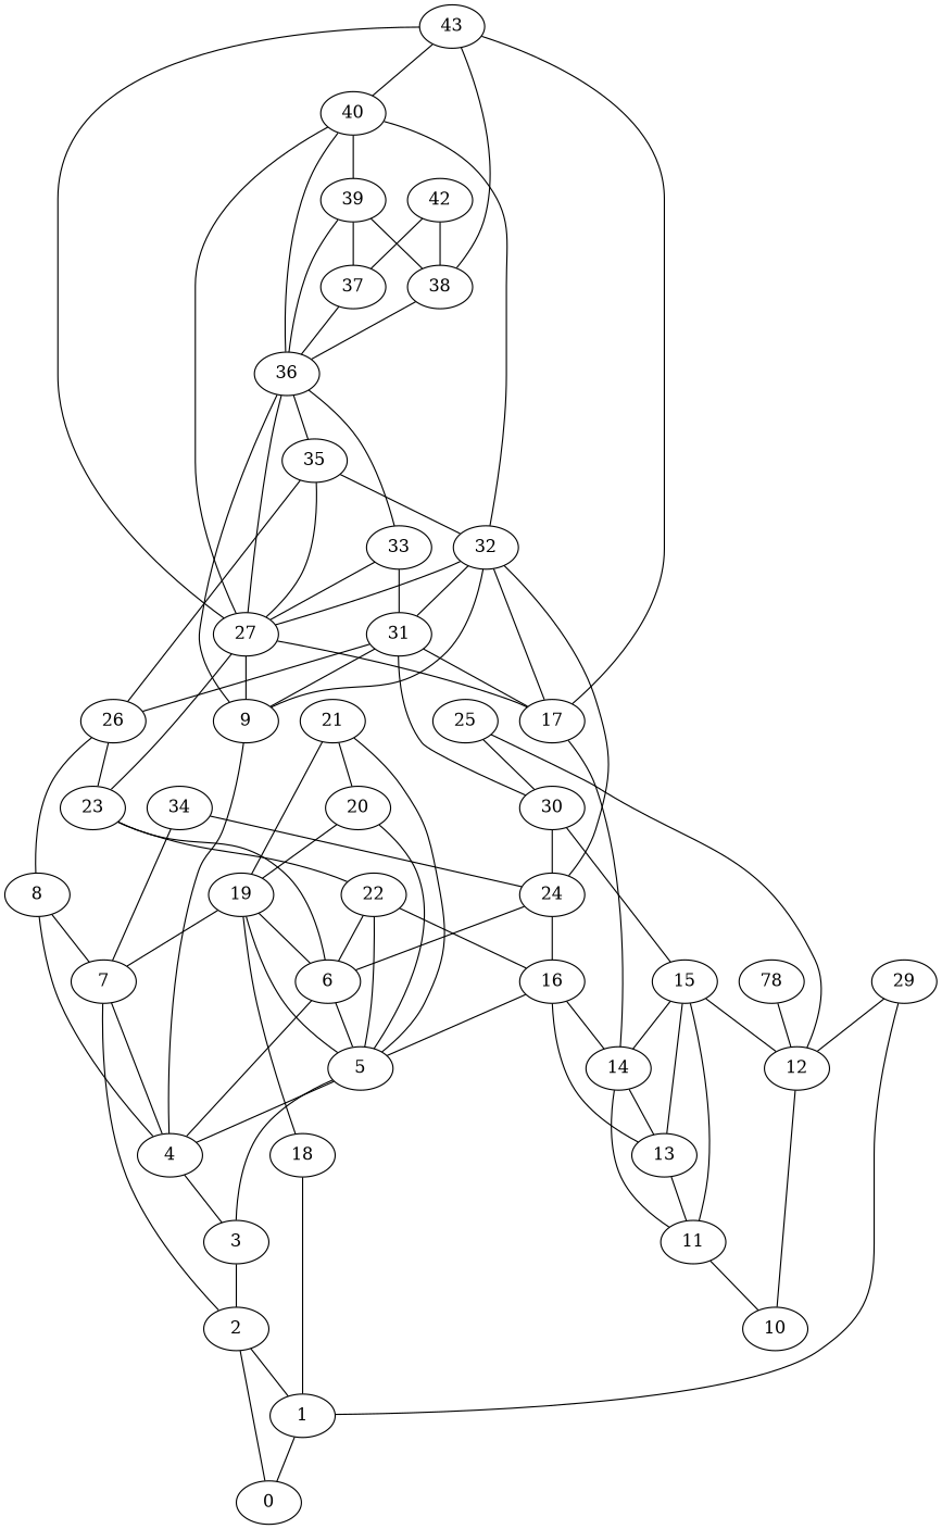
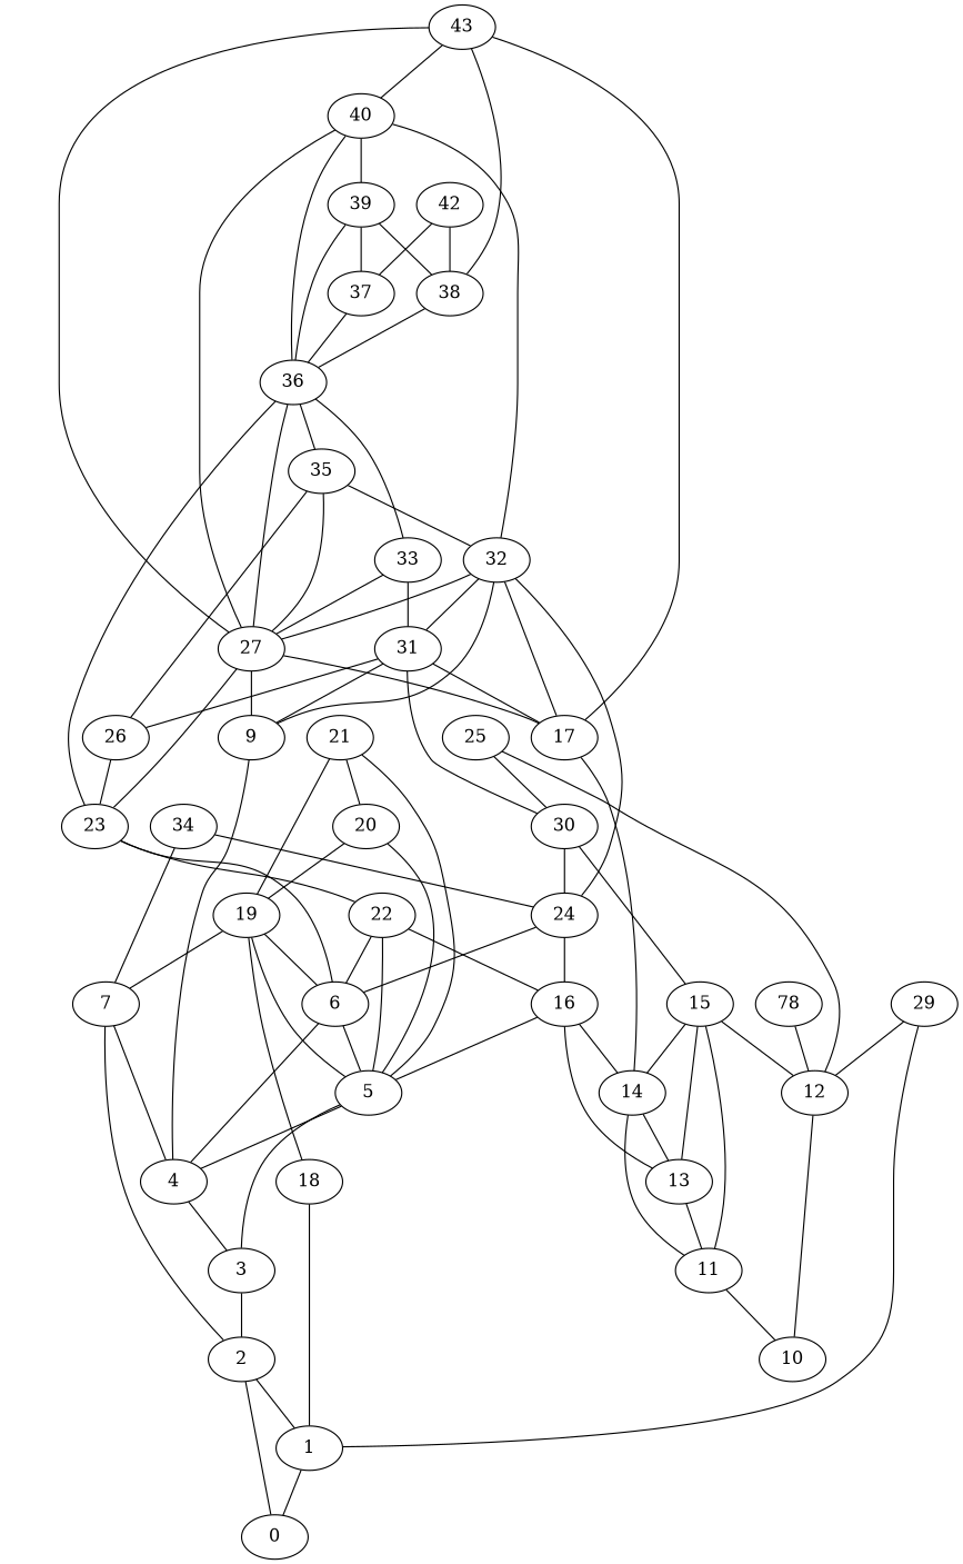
  graph {
    1
    0
    2
    3
    4
    5
    6
    7
-   8
    9
    11
    10
    12
    13
    14
    15
    16
    17
    18
    19
    20
    21
    22
    23
    24
    25
    30
    26
    27
    n30 [label=78]
    29
    31
    32
    33
    34
    35
    36
    37
    38
    39
    40
    42
    43
    1 -- 0
    2 -- 1
    2 -- 0
    3 -- 2
    4 -- 3
    5 -- 3
    5 -- 4
    6 -- 4
    6 -- 5
    7 -- 2
    7 -- 4
-   8 -- 4
-   8 -- 7
    9 -- 4
    11 -- 10
    12 -- 10
    13 -- 11
    14 -- 11
    14 -- 13
    15 -- 11
    15 -- 12
    15 -- 13
    15 -- 14
    16 -- 5
    16 -- 13
    16 -- 14
    17 -- 14
    18 -- 1
    19 -- 5
    19 -- 6
    19 -- 7
    19 -- 18
    20 -- 5
    20 -- 19
    21 -- 5
    21 -- 19
    21 -- 20
    22 -- 5
    22 -- 6
    22 -- 16
    23 -- 6
    23 -- 22
    24 -- 6
    24 -- 16
    25 -- 12
    25 -- 30
    30 -- 15
    30 -- 24
-   26 -- 8
    26 -- 23
    27 -- 9
    27 -- 17
    27 -- 23
    n30 -- 12
    29 -- 1
    29 -- 12
    31 -- 9
    31 -- 17
    31 -- 30
    31 -- 26
    32 -- 9
    32 -- 17
    32 -- 24
    32 -- 27
    32 -- 31
    33 -- 27
    33 -- 31
    34 -- 7
    34 -- 24
    35 -- 26
    35 -- 27
    35 -- 32
-   36 -- 9
+   36 -- 23
    36 -- 27
    36 -- 33
    36 -- 35
    37 -- 36
    38 -- 36
    39 -- 36
    39 -- 37
    39 -- 38
    40 -- 27
    40 -- 32
    40 -- 36
    40 -- 39
    42 -- 37
    42 -- 38
    43 -- 17
    43 -- 27
    43 -- 38
    43 -- 40
  }
